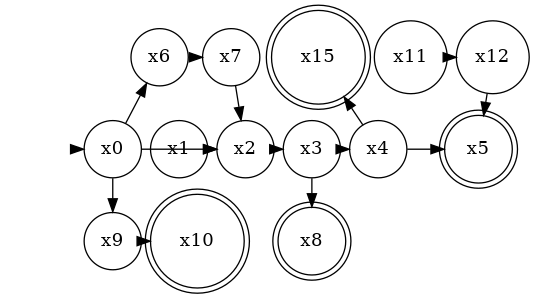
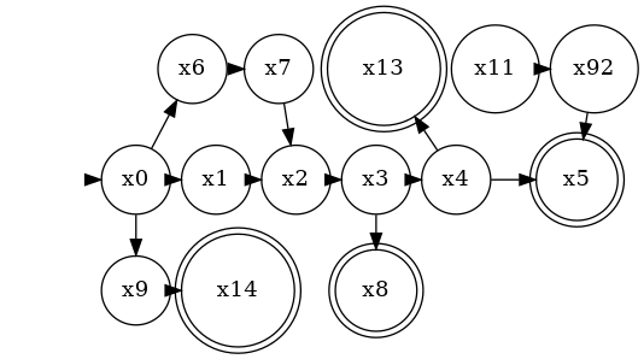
  digraph {
    nodesep=0.1
    rankdir=TB
    ranksep=0.01
    splines=false
    node [shape=circle]
    x6
    x7
    x11
-   x12
-   x13 [shape=doublecircle label=x15]
+   x12 [label=x92]
+   x13 [shape=doublecircle]
    init [style=invis]
    x0
    x1
    x2
    x3
    x4
    x5 [shape=doublecircle]
    x8 [shape=doublecircle]
    x9
-   x10 [shape=doublecircle]
+   x10 [shape=doublecircle label=x14]
    subgraph sub_1 {
      rank=same
    }
    subgraph sub_2 {
      rank=source
      x6
      x7
      x11
      x12
      x13
    }
    subgraph sub_3 {
      rank=same
      init
      x0
      x1
      x2
      x3
      x4
      x5
    }
    subgraph sub_4 {
      rank=same
      x8
      x9
      x10
    }
    x6 -> x7 [texlbl="\scriptsize ⬆1⬆2,\{2,4\}"]
    x7 -> x2 [texlbl="\scriptsize ⬇1⬆3,\{2,4\}"]
    x11 -> x12 [texlbl="\scriptsize ⬇1⬇2⬇3,\{4\}"]
    x12 -> x5 [texlbl="\scriptsize ⬆3,\{4\}"]
    init -> x0
    x0 -> x6 [texlbl="\scriptsize ⬇1,\{2,4\}"]
-   x0 -> x2 [texlbl="\scriptsize ⬆2,\{1\}"]
+   x0 -> x1 [texlbl="\scriptsize ⬆2,\{1\}"]
    x0 -> x9 [texlbl="\scriptsize ⬇1⬆2⬆3,\{3\}"]
    x1 -> x2 [texlbl="\scriptsize ⬇1⬆3,\{1\}"]
    x2 -> x3 [texlbl="\scriptsize ⬇2⬇3,\{1\}"]
    x3 -> x4 [texlbl="\scriptsize ⬆3,\{1\}"]
    x3 -> x8 [texlbl="\scriptsize ⬆1,\{2\}"]
    x4 -> x13 [texlbl="\scriptsize ⬆1⬆2⬇3,\{4\}"]
    x4 -> x5 [texlbl="\scriptsize ⬆1⬇3,\{1\}"]
    x9 -> x10 [texlbl="\scriptsize ⬆1⬇2⬇3,\{3\}"]
  }
